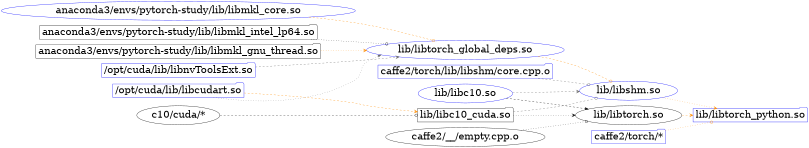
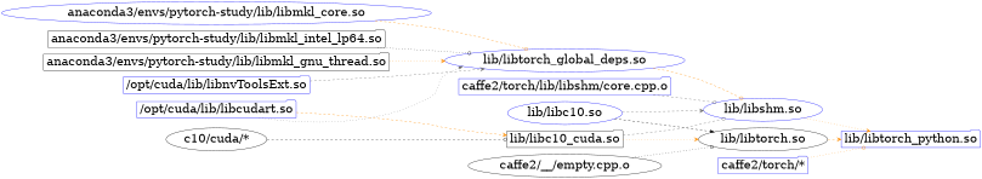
  digraph {
    rankdir=LR
    node [color=blue fontsize=32 shape=folder]
    edge [arrowhead=odot color=darkorange style=dashed]
    n1 [label="lib/libc10.so" shape=ellipse]
    n2 [label="lib/libshm.so" shape=ellipse]
    n3 [color=black label="lib/libtorch.so" shape=ellipse]
    n4 [label="lib/libtorch_python.so"]
    n5 [color=black label="c10/cuda/*" shape=ellipse]
    n6 [color=black label="lib/libc10_cuda.so"]
    n7 [label="caffe2/torch/lib/libshm/core.cpp.o"]
    n8 [color=black label="anaconda3/envs/pytorch-study/lib/libmkl_gnu_thread.so"]
    n9 [label="lib/libtorch_global_deps.so" shape=ellipse]
    n10 [label="/opt/cuda/lib/libcudart.so"]
    n11 [label="/opt/cuda/lib/libnvToolsExt.so"]
    n12 [label="anaconda3/envs/pytorch-study/lib/libmkl_core.so" shape=ellipse]
    n13 [color=black label="anaconda3/envs/pytorch-study/lib/libmkl_intel_lp64.so"]
    n14 [label="caffe2/torch/*"]
    n15 [color=black label="caffe2/__/empty.cpp.o" shape=ellipse]
    n1 -> n2 [arrowhead=vee color=gray40]
    n1 -> n3 [arrowhead=normal color=black]
    n2 -> n4 [arrowhead=vee style=dotted]
    n3 -> n4 [arrowhead=vee]
    n5 -> n6 [color=black]
    n6 -> n2 [color=gray40]
-   n6 -> n3 [arrowhead=vee color=black style=dotted]
+   n6 -> n3 [arrowhead=vee style=dotted]
    n7 -> n2 [color=gray40]
    n8 -> n9 [arrowhead=vee style=dotted]
    n9 -> n2
    n10 -> n6 [arrowhead=vee]
    n10 -> n9 [arrowhead=normal color=gray40 style=dotted]
    n11 -> n9 [arrowhead=vee color=gray40]
    n12 -> n9
    n13 -> n9 [color=black style=dotted]
    n14 -> n4 [style=dotted]
    n15 -> n3 [color=black style=dotted]
  }
